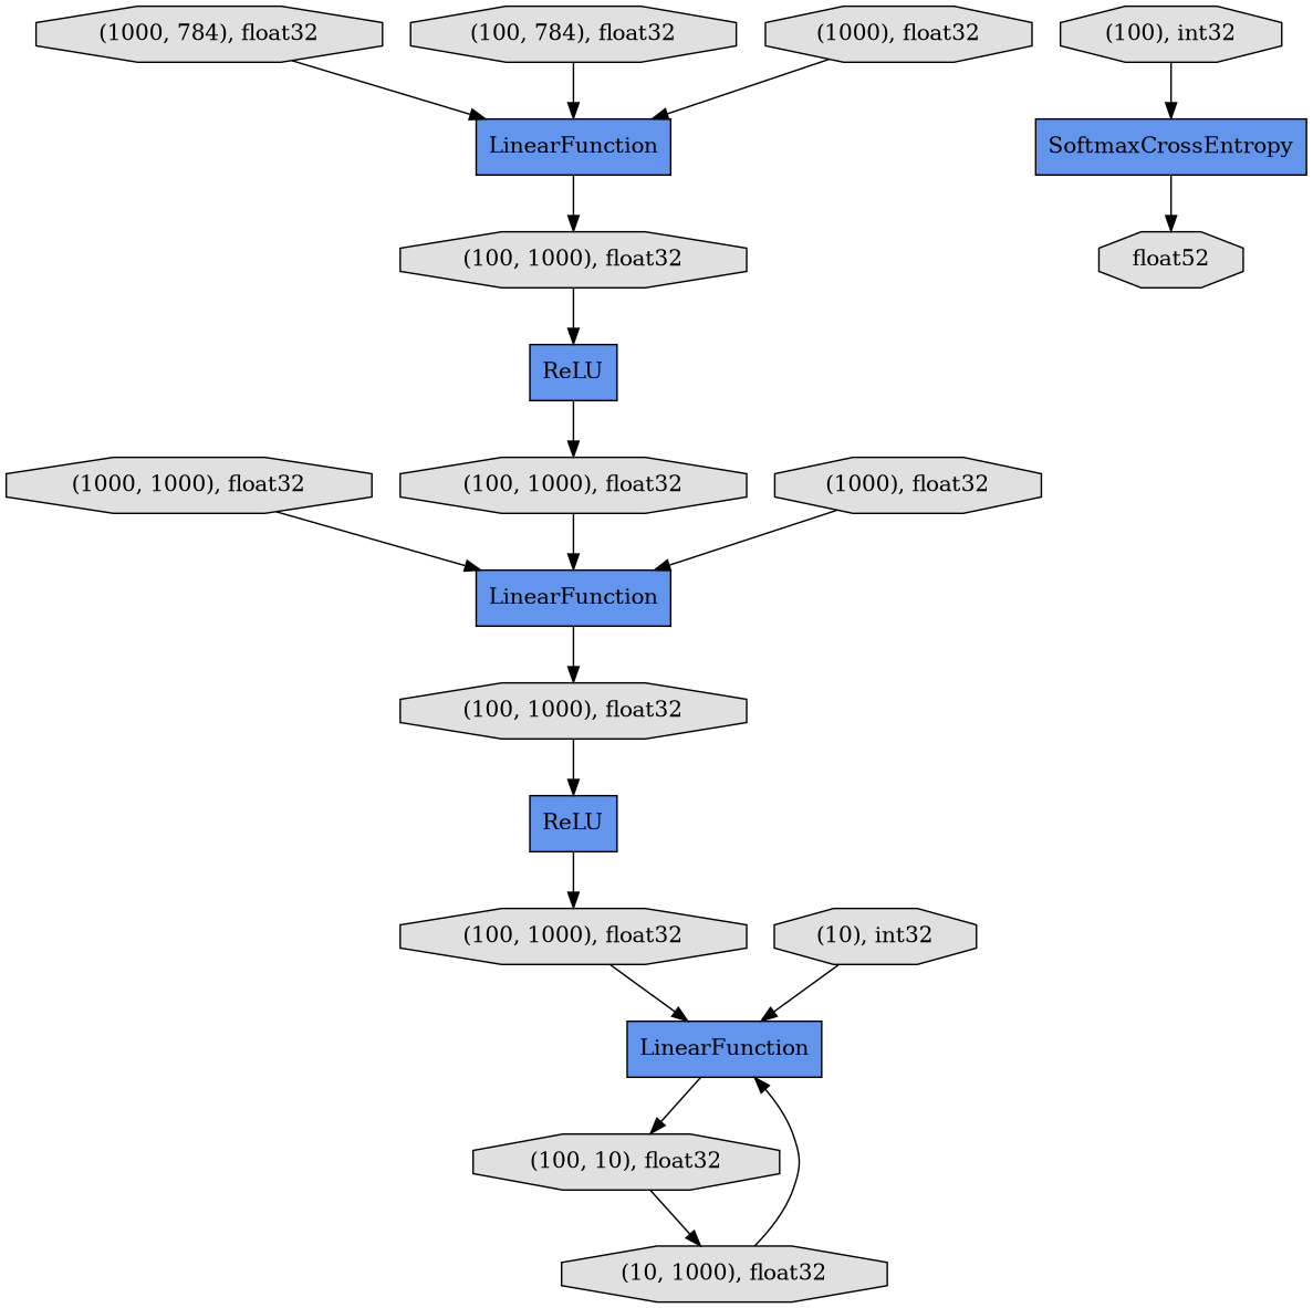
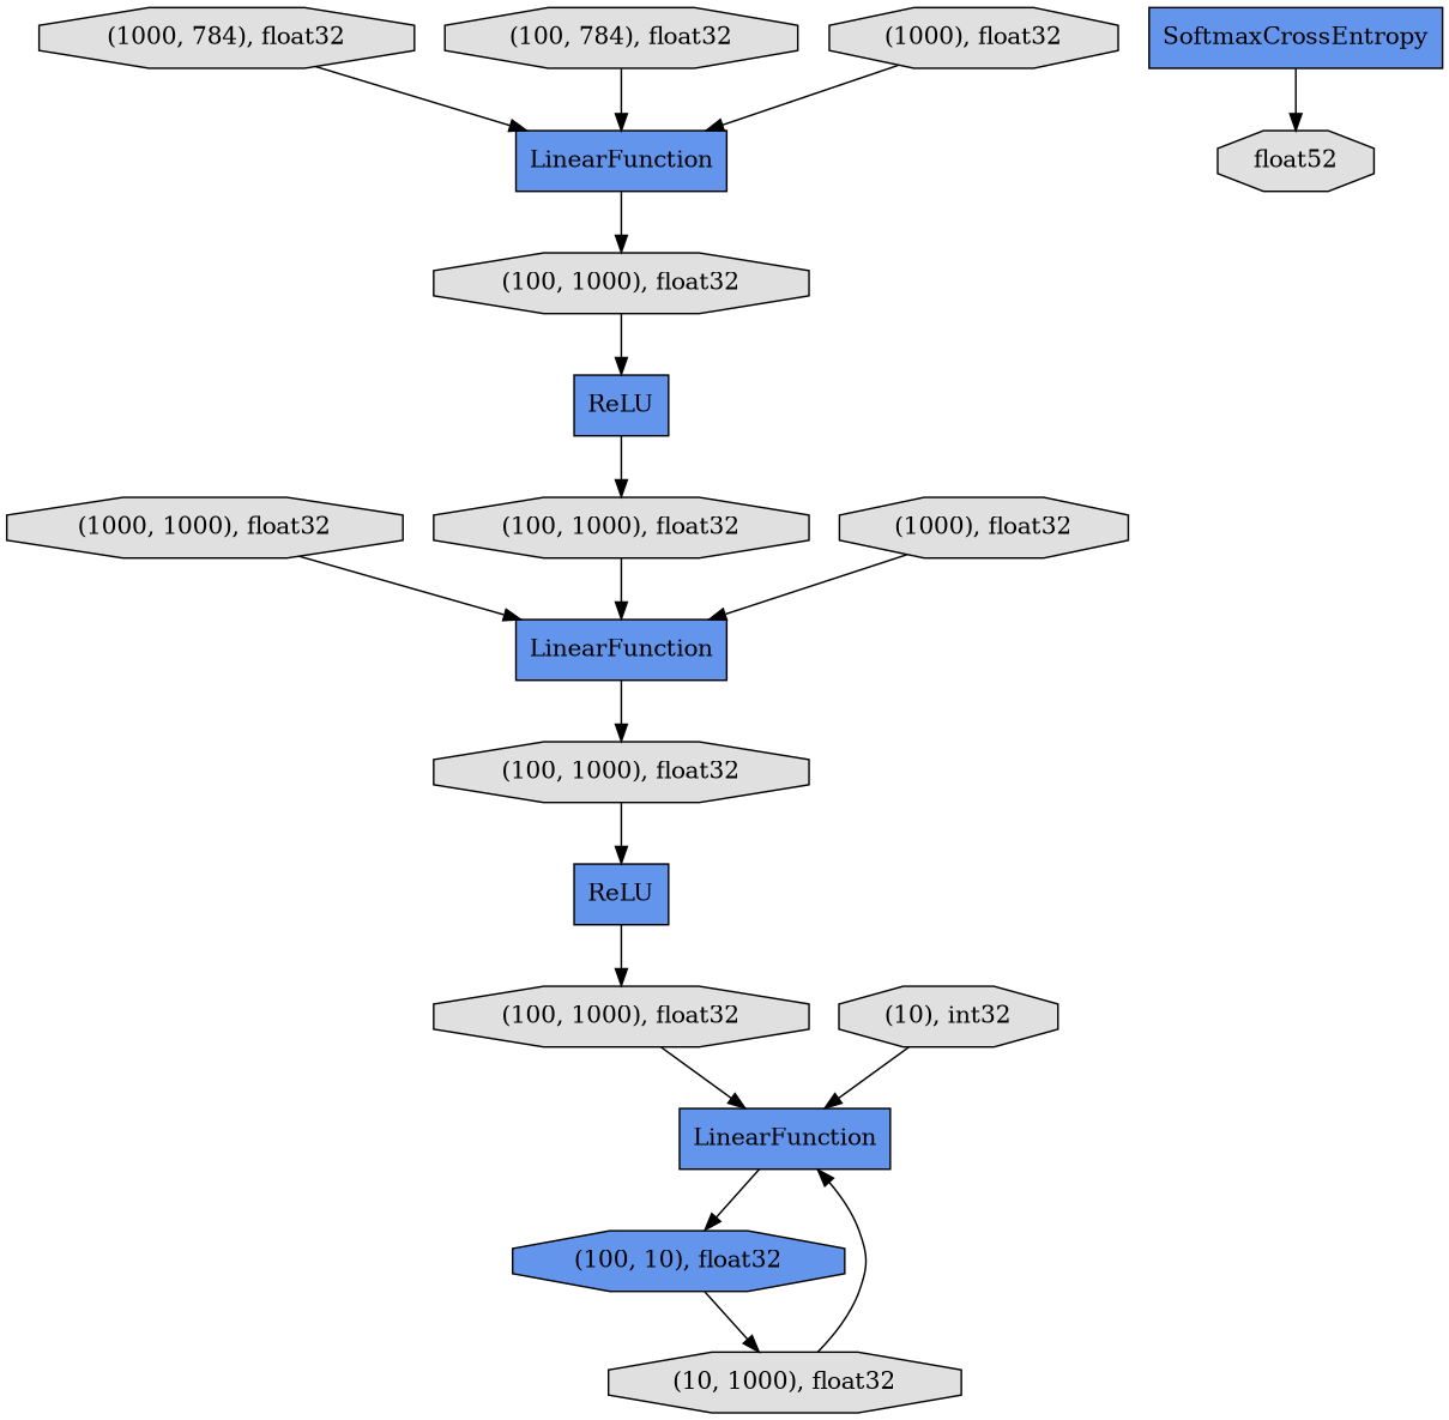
  digraph {
    rankdir=TB
    node [fillcolor="#E0E0E0" shape=octagon style=filled]
    n1 [fillcolor="#6495ED" label=LinearFunction shape=record]
-   n2 [label="(100, 10), float32"]
+   n2 [fillcolor="#6495ED" label="(100, 10), float32"]
    n3 [label="(10, 1000), float32"]
    n4 [fillcolor="#6495ED" label=LinearFunction shape=record]
    n5 [label="(100, 1000), float32"]
    n6 [fillcolor="#6495ED" label=ReLU shape=record]
    n7 [label="(100, 1000), float32"]
    n8 [label="(100, 1000), float32"]
    n9 [fillcolor="#6495ED" label=ReLU shape=record]
    n10 [label="(10), int32"]
    n11 [label="(1000, 1000), float32"]
    n12 [fillcolor="#6495ED" label=LinearFunction shape=record]
    n13 [label="(100, 1000), float32"]
    n14 [label="(1000, 784), float32"]
    n15 [label="(100, 784), float32"]
    n16 [label="(1000), float32"]
-   n17 [label="(100), int32"]
    n18 [fillcolor="#6495ED" label=SoftmaxCrossEntropy shape=record]
    n19 [label=float52]
    n20 [label="(1000), float32"]
    n1 -> n2
    n2 -> n3
    n3 -> n1
    n4 -> n5
    n5 -> n6
    n6 -> n13
    n7 -> n1
    n8 -> n9
    n9 -> n7
    n10 -> n1
    n11 -> n12
    n12 -> n8
    n13 -> n12
    n14 -> n4
    n15 -> n4
    n16 -> n4
-   n17 -> n18
    n18 -> n19
    n20 -> n12
  }
